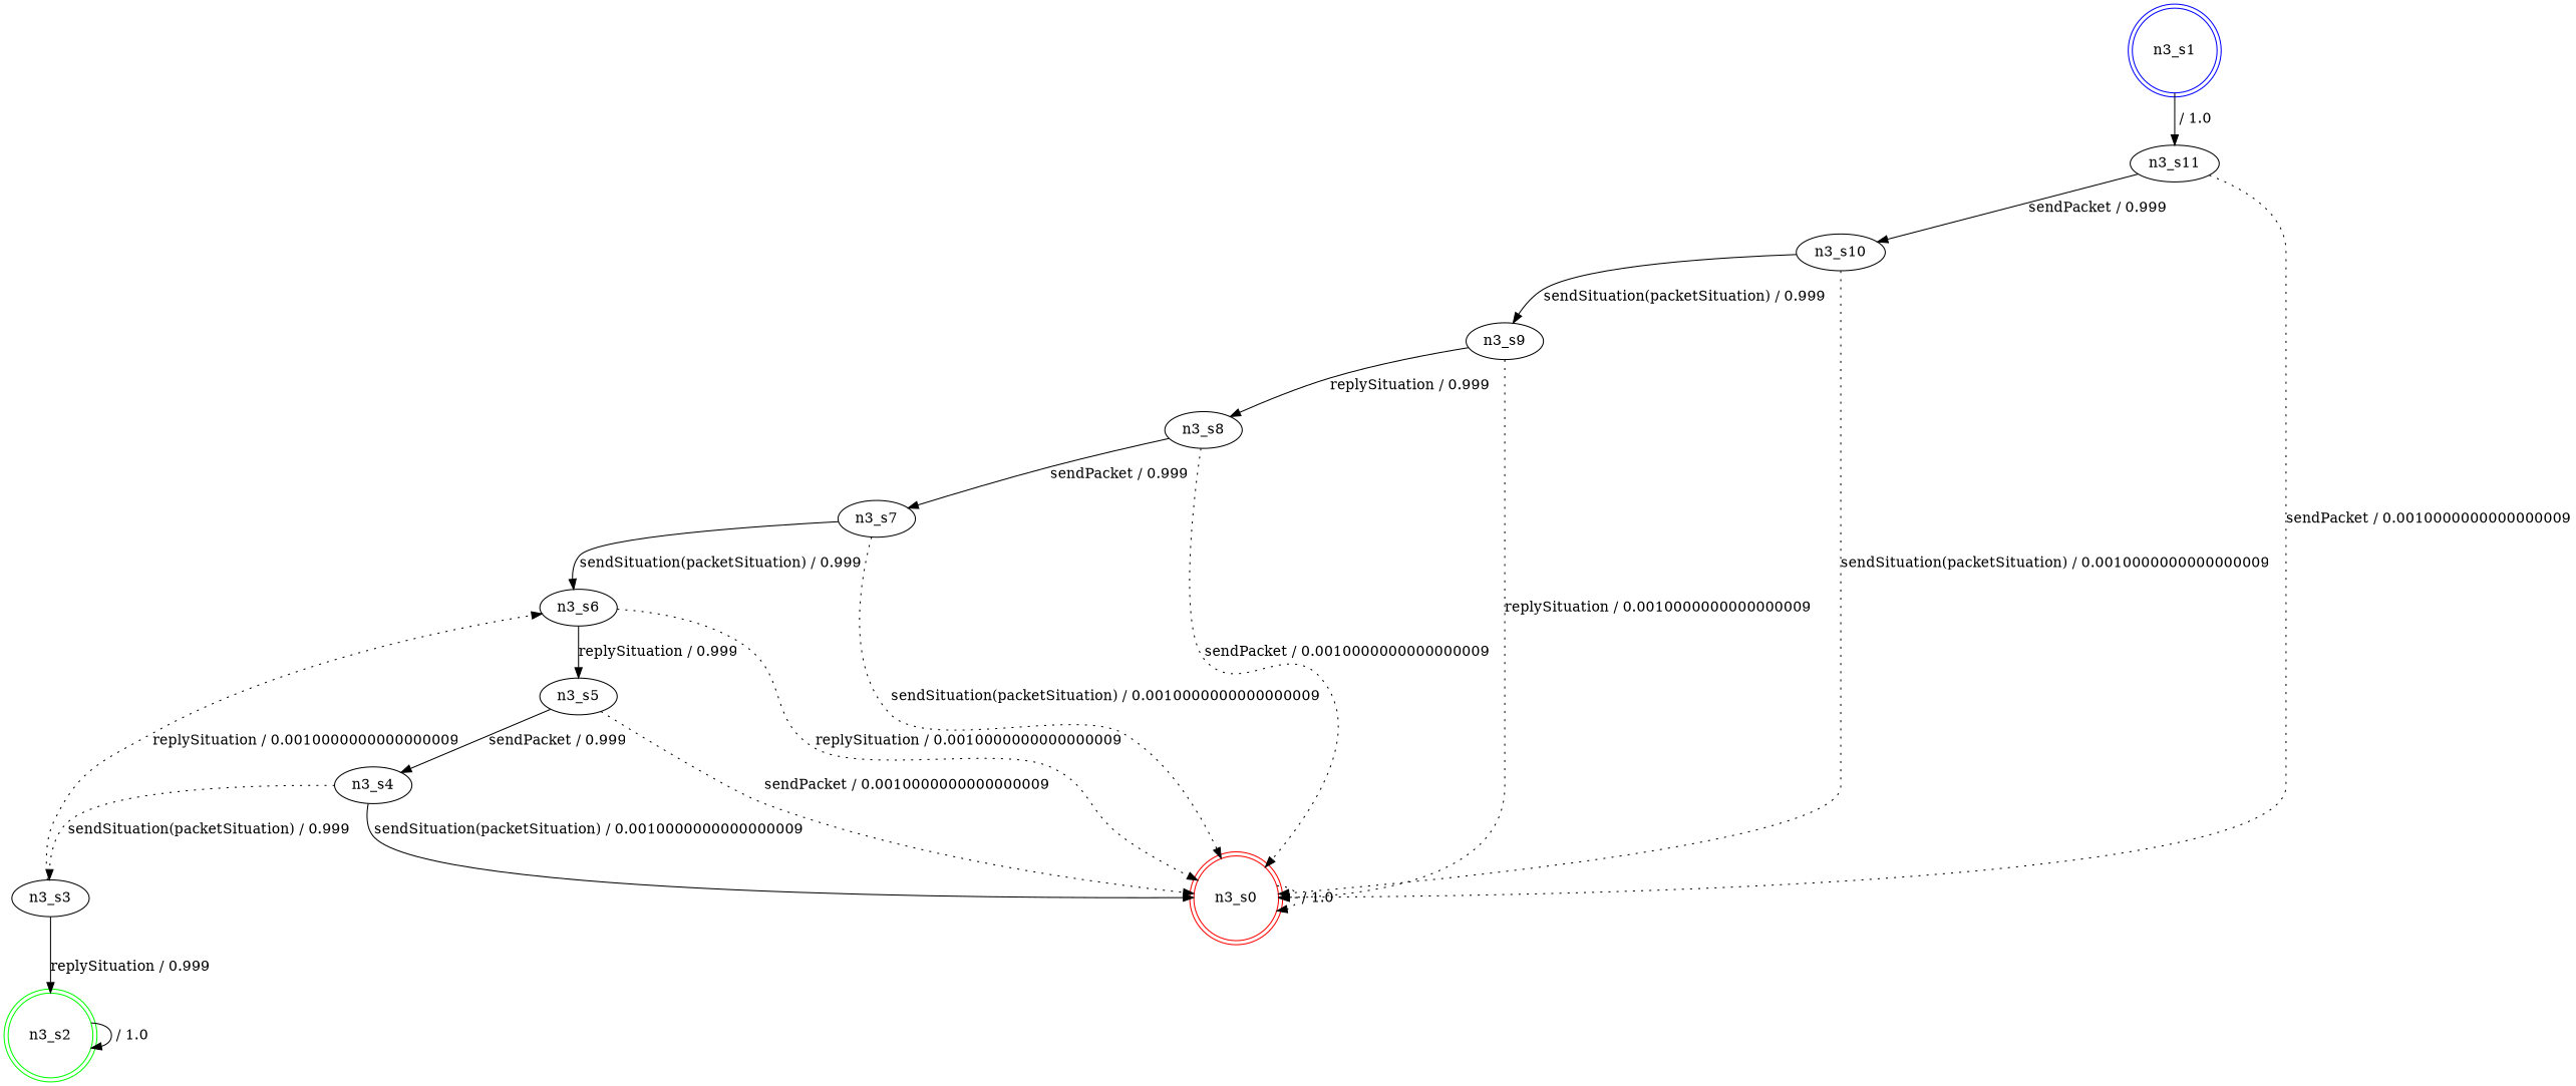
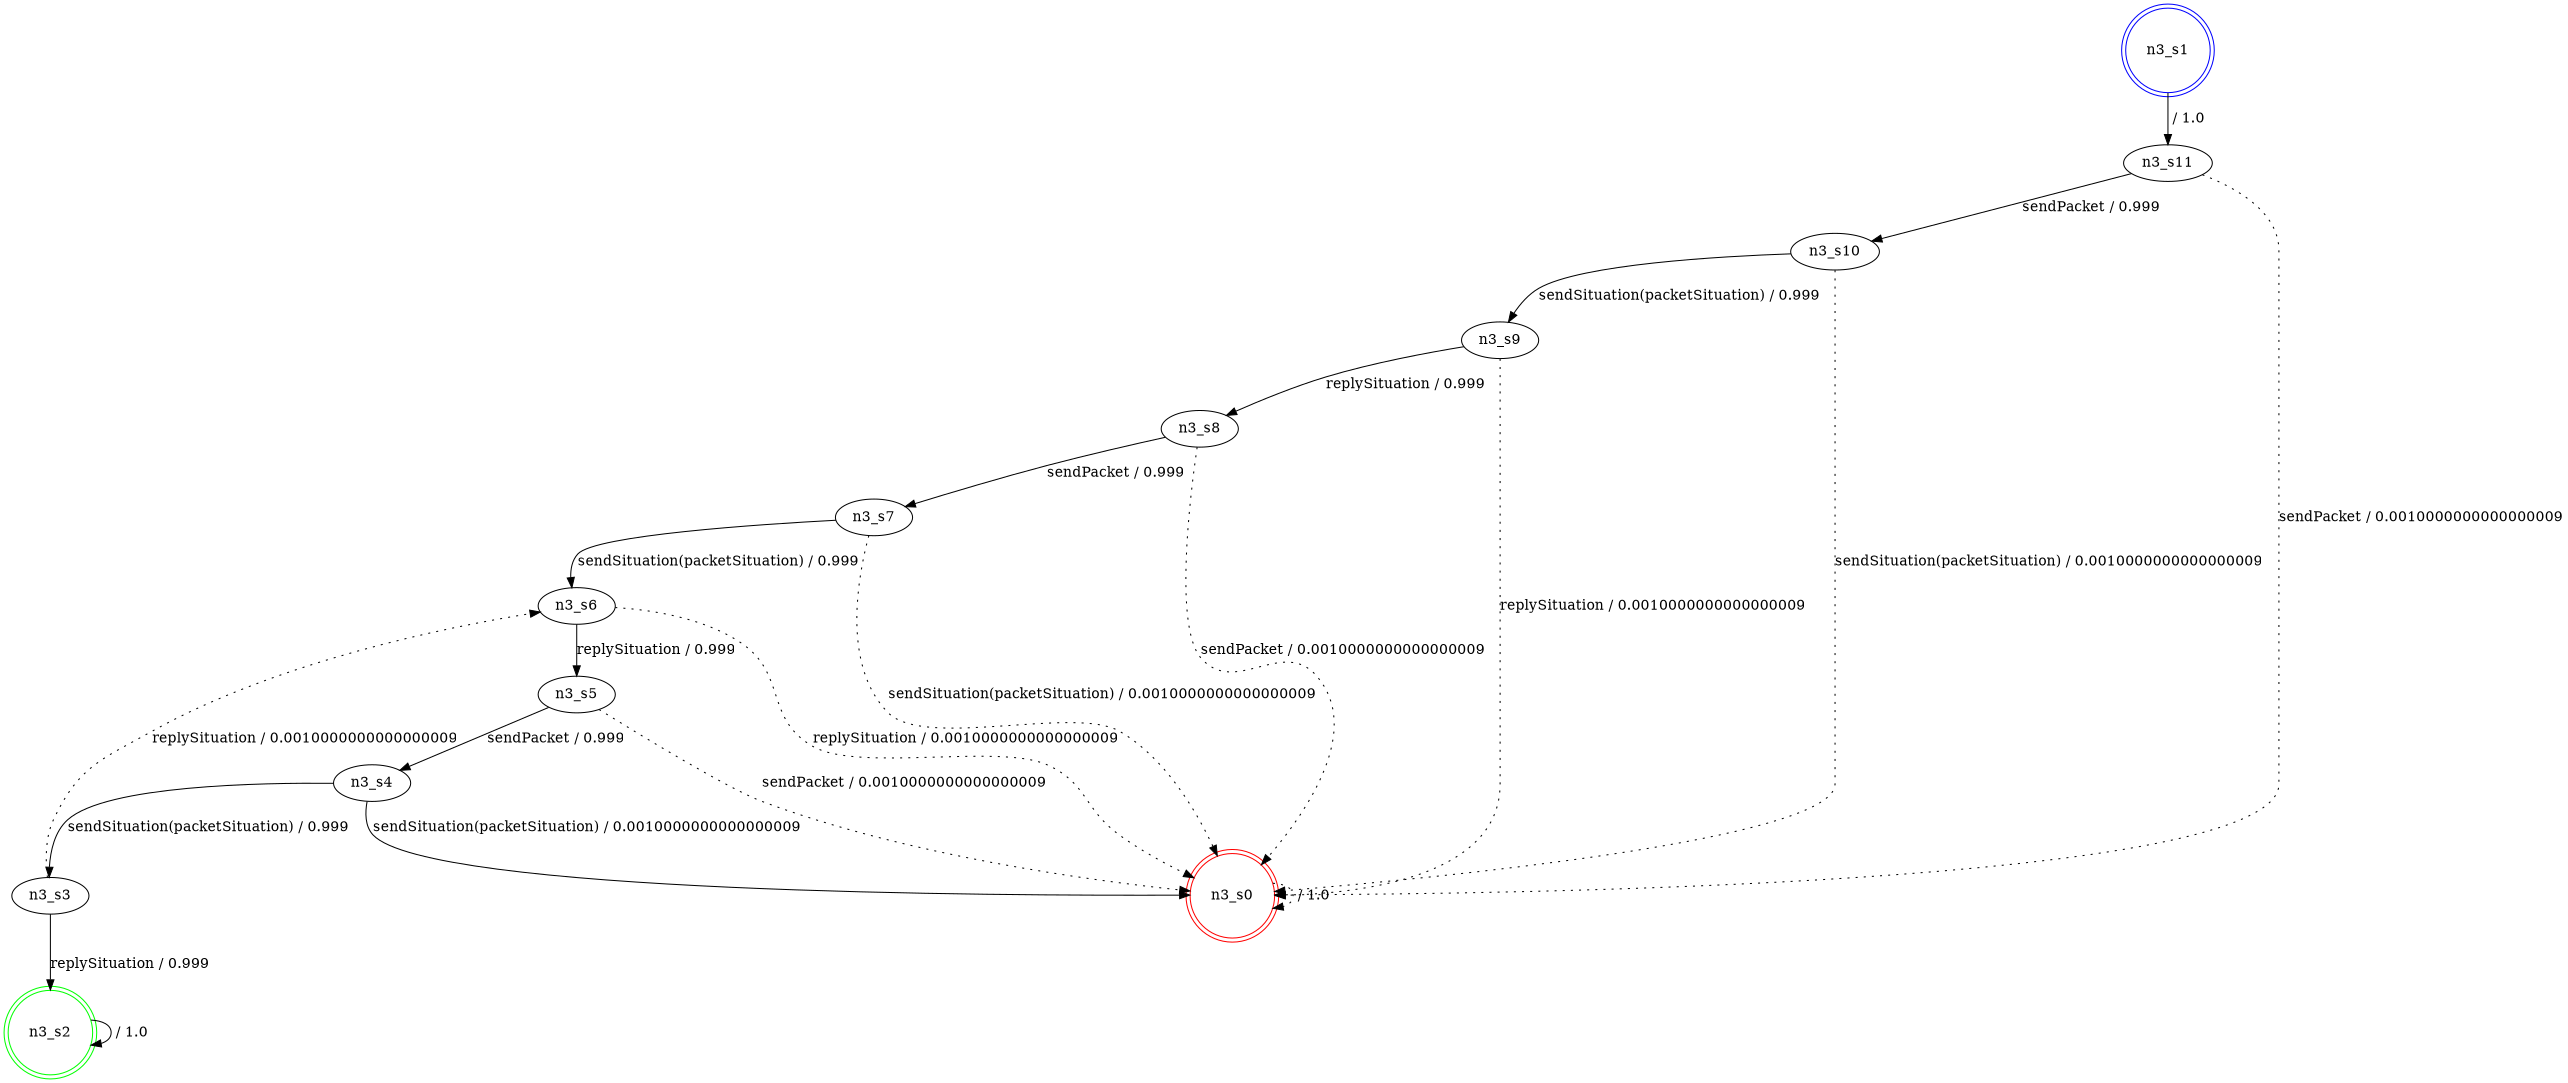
  digraph {
    n1 [color=red label=n3_s0 shape=doublecircle]
    n2 [color=blue label=n3_s1 shape=doublecircle]
    n3 [label=n3_s11]
    n4 [label=n3_s10]
    n5 [color=green label=n3_s2 shape=doublecircle]
    n6 [label=n3_s3]
    n7 [label=n3_s6]
    n8 [label=n3_s4]
    n9 [label=n3_s5]
    n10 [label=n3_s7]
    n11 [label=n3_s8]
    n12 [label=n3_s9]
    n1 -> n1 [label=" / 1.0" style=dotted]
    n2 -> n3 [label=" / 1.0"]
    n3 -> n1 [label="sendPacket / 0.0010000000000000009" style=dotted]
    n3 -> n4 [label="sendPacket / 0.999"]
    n4 -> n1 [label="sendSituation(packetSituation) / 0.0010000000000000009" style=dotted]
    n4 -> n12 [label="sendSituation(packetSituation) / 0.999"]
    n5 -> n5 [label=" / 1.0"]
    n6 -> n5 [label="replySituation / 0.999"]
    n6 -> n7 [label="replySituation / 0.0010000000000000009" style=dotted]
    n7 -> n1 [label="replySituation / 0.0010000000000000009" style=dotted]
    n7 -> n9 [label="replySituation / 0.999"]
    n8 -> n1 [label="sendSituation(packetSituation) / 0.0010000000000000009" style=solid]
-   n8 -> n6 [label="sendSituation(packetSituation) / 0.999" style=dotted]
+   n8 -> n6 [label="sendSituation(packetSituation) / 0.999"]
    n9 -> n1 [label="sendPacket / 0.0010000000000000009" style=dotted]
    n9 -> n8 [label="sendPacket / 0.999"]
    n10 -> n1 [label="sendSituation(packetSituation) / 0.0010000000000000009" style=dotted]
    n10 -> n7 [label="sendSituation(packetSituation) / 0.999"]
    n11 -> n1 [label="sendPacket / 0.0010000000000000009" style=dotted]
    n11 -> n10 [label="sendPacket / 0.999"]
    n12 -> n1 [label="replySituation / 0.0010000000000000009" style=dotted]
    n12 -> n11 [label="replySituation / 0.999"]
  }
